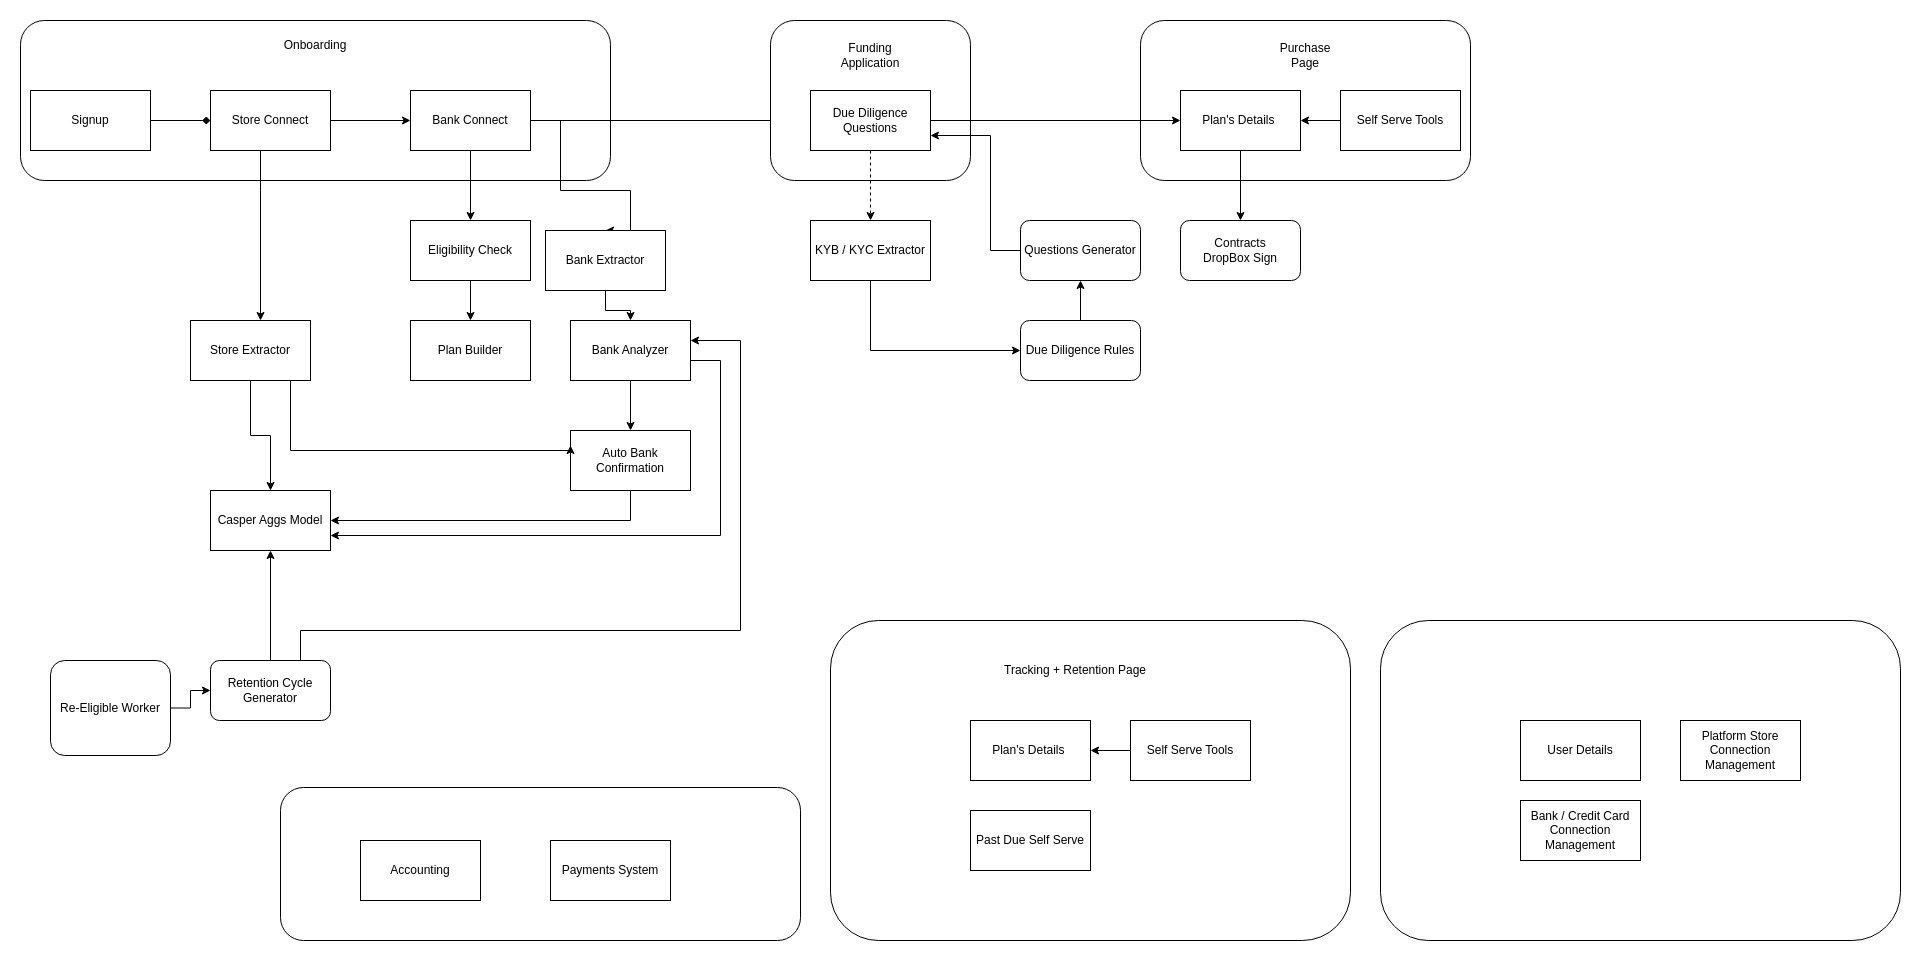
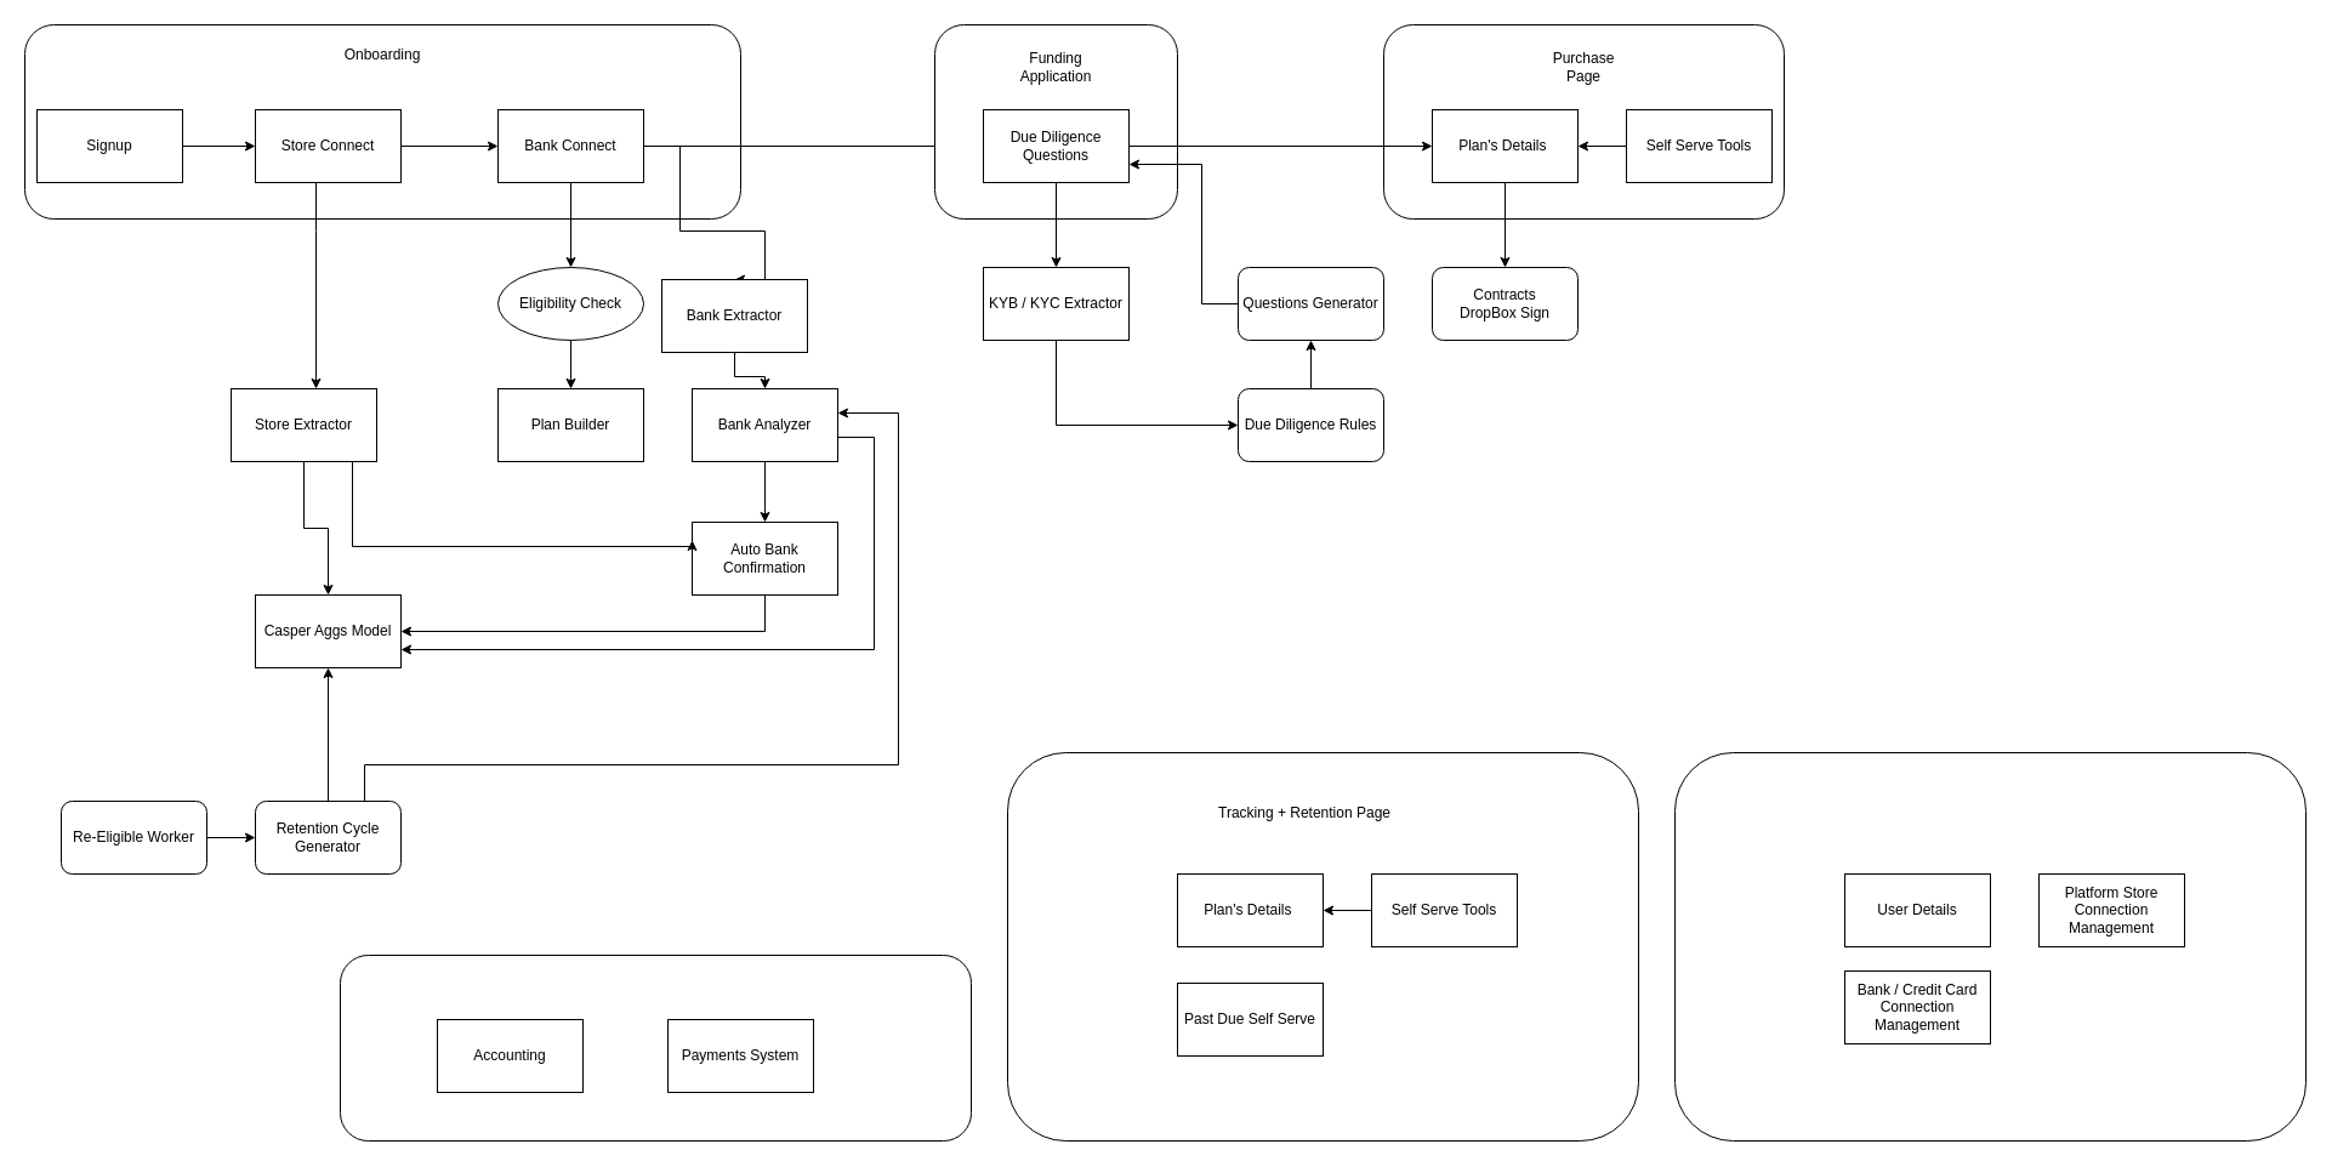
  <mxCell id="0" />
  <mxCell id="1" parent="0" />
  <mxCell id="2" value="" style="group" vertex="1" connectable="0" parent="1"><mxGeometry x="20" y="20" width="590" height="160" as="geometry" /></mxCell>
  <mxCell id="3" value="" style="rounded=1;whiteSpace=wrap;html=1;shadow=0;" vertex="1" parent="2"><mxGeometry width="590" height="160" as="geometry" /></mxCell>
  <mxCell id="4" value="Onboarding" style="text;html=1;align=center;verticalAlign=middle;whiteSpace=wrap;rounded=0;" vertex="1" parent="2"><mxGeometry x="265" y="10" width="60" height="30" as="geometry" /></mxCell>
  <mxCell id="5" value="" style="edgeStyle=orthogonalEdgeStyle;rounded=0;orthogonalLoop=1;jettySize=auto;html=1;" parent="1" source="6" target="11" edge="1"><mxGeometry relative="1" as="geometry" /></mxCell>
  <mxCell id="6" value="Store Connect" style="rounded=0;whiteSpace=wrap;html=1;" parent="1" vertex="1"><mxGeometry x="210" y="90" width="120" height="60" as="geometry" /></mxCell>
  <mxCell id="7" value="" style="edgeStyle=orthogonalEdgeStyle;rounded=0;orthogonalLoop=1;jettySize=auto;html=1;" parent="1" source="6" target="20" edge="1"><mxGeometry relative="1" as="geometry"><Array as="points"><mxPoint x="260" y="190" /><mxPoint x="260" y="190" /></Array></mxGeometry></mxCell>
  <mxCell id="8" value="" style="edgeStyle=orthogonalEdgeStyle;rounded=0;orthogonalLoop=1;jettySize=auto;html=1;" parent="1" source="11" target="41" edge="1"><mxGeometry relative="1" as="geometry" /></mxCell>
  <mxCell id="9" style="edgeStyle=orthogonalEdgeStyle;rounded=0;orthogonalLoop=1;jettySize=auto;html=1;" edge="1" parent="1" source="11" target="25"><mxGeometry relative="1" as="geometry" /></mxCell>
  <mxCell id="10" style="edgeStyle=orthogonalEdgeStyle;rounded=0;orthogonalLoop=1;jettySize=auto;html=1;entryX=0.5;entryY=0;entryDx=0;entryDy=0;" edge="1" parent="1" source="11" target="27"><mxGeometry relative="1" as="geometry"><Array as="points"><mxPoint x="560" y="120" /><mxPoint x="560" y="190" /><mxPoint x="630" y="190" /></Array></mxGeometry></mxCell>
  <mxCell id="11" value="Bank Connect" style="rounded=0;whiteSpace=wrap;html=1;" parent="1" vertex="1"><mxGeometry x="410" y="90" width="120" height="60" as="geometry" /></mxCell>
- <mxCell id="12" style="edgeStyle=orthogonalEdgeStyle;rounded=0;orthogonalLoop=1;jettySize=auto;html=1;endArrow=diamond;" parent="1" source="13" target="6" edge="1"><mxGeometry relative="1" as="geometry" /></mxCell>
+ <mxCell id="12" style="edgeStyle=orthogonalEdgeStyle;rounded=0;orthogonalLoop=1;jettySize=auto;html=1;" parent="1" source="13" target="6" edge="1"><mxGeometry relative="1" as="geometry" /></mxCell>
  <mxCell id="13" value="Signup" style="rounded=0;whiteSpace=wrap;html=1;" parent="1" vertex="1"><mxGeometry x="30" y="90" width="120" height="60" as="geometry" /></mxCell>
  <mxCell id="14" value="Plan Builder" style="rounded=0;whiteSpace=wrap;html=1;" parent="1" vertex="1"><mxGeometry x="410" y="320" width="120" height="60" as="geometry" /></mxCell>
  <mxCell id="15" value="" style="edgeStyle=orthogonalEdgeStyle;rounded=0;orthogonalLoop=1;jettySize=auto;html=1;" parent="1" source="17" target="22" edge="1"><mxGeometry relative="1" as="geometry" /></mxCell>
  <mxCell id="16" style="edgeStyle=orthogonalEdgeStyle;rounded=0;orthogonalLoop=1;jettySize=auto;html=1;entryX=1;entryY=0.75;entryDx=0;entryDy=0;" edge="1" parent="1" source="17" target="18"><mxGeometry relative="1" as="geometry"><Array as="points"><mxPoint x="720" y="360" /><mxPoint x="720" y="535" /></Array></mxGeometry></mxCell>
  <mxCell id="17" value="Bank Analyzer" style="whiteSpace=wrap;html=1;rounded=0;" parent="1" vertex="1"><mxGeometry x="570" y="320" width="120" height="60" as="geometry" /></mxCell>
  <mxCell id="18" value="Casper Aggs Model" style="whiteSpace=wrap;html=1;rounded=0;" parent="1" vertex="1"><mxGeometry x="210" y="490" width="120" height="60" as="geometry" /></mxCell>
  <mxCell id="19" style="edgeStyle=orthogonalEdgeStyle;rounded=0;orthogonalLoop=1;jettySize=auto;html=1;" edge="1" parent="1" source="20" target="18"><mxGeometry relative="1" as="geometry" /></mxCell>
  <mxCell id="20" value="Store Extractor" style="whiteSpace=wrap;html=1;rounded=0;" parent="1" vertex="1"><mxGeometry x="190" y="320" width="120" height="60" as="geometry" /></mxCell>
  <mxCell id="21" style="edgeStyle=orthogonalEdgeStyle;rounded=0;orthogonalLoop=1;jettySize=auto;html=1;entryX=1;entryY=0.5;entryDx=0;entryDy=0;" edge="1" parent="1" source="22" target="18"><mxGeometry relative="1" as="geometry"><Array as="points"><mxPoint x="630" y="520" /></Array></mxGeometry></mxCell>
  <mxCell id="22" value="Auto Bank Confirmation" style="whiteSpace=wrap;html=1;rounded=0;" parent="1" vertex="1"><mxGeometry x="570" y="430" width="120" height="60" as="geometry" /></mxCell>
  <mxCell id="23" style="edgeStyle=orthogonalEdgeStyle;rounded=0;orthogonalLoop=1;jettySize=auto;html=1;entryX=0;entryY=0.25;entryDx=0;entryDy=0;" parent="1" source="20" target="22" edge="1"><mxGeometry relative="1" as="geometry"><Array as="points"><mxPoint x="290" y="450" /><mxPoint x="570" y="450" /></Array><mxPoint x="480" y="450" as="targetPoint" /></mxGeometry></mxCell>
  <mxCell id="24" style="edgeStyle=orthogonalEdgeStyle;rounded=0;orthogonalLoop=1;jettySize=auto;html=1;entryX=0.5;entryY=0;entryDx=0;entryDy=0;" edge="1" parent="1" source="25" target="14"><mxGeometry relative="1" as="geometry" /></mxCell>
- <mxCell id="25" value="Eligibility Check" style="rounded=0;whiteSpace=wrap;html=1;" vertex="1" parent="1"><mxGeometry x="410" y="220" width="120" height="60" as="geometry" /></mxCell>
+ <mxCell id="25" value="Eligibility Check" style="ellipse;whiteSpace=wrap;html=1;" vertex="1" parent="1"><mxGeometry x="410" y="220" width="120" height="60" as="geometry" /></mxCell>
  <mxCell id="26" style="edgeStyle=orthogonalEdgeStyle;rounded=0;orthogonalLoop=1;jettySize=auto;html=1;" edge="1" parent="1" source="27" target="17"><mxGeometry relative="1" as="geometry" /></mxCell>
  <mxCell id="27" value="Bank Extractor" style="whiteSpace=wrap;html=1;rounded=0;" vertex="1" parent="1"><mxGeometry x="545" y="230" width="120" height="60" as="geometry" /></mxCell>
  <mxCell id="28" style="edgeStyle=orthogonalEdgeStyle;rounded=0;orthogonalLoop=1;jettySize=auto;html=1;entryX=0;entryY=0.5;entryDx=0;entryDy=0;exitX=0.5;exitY=1;exitDx=0;exitDy=0;" edge="1" parent="1" source="29" target="43"><mxGeometry relative="1" as="geometry" /></mxCell>
  <mxCell id="29" value="KYB / KYC Extractor" style="whiteSpace=wrap;html=1;rounded=0;" vertex="1" parent="1"><mxGeometry x="810" y="220" width="120" height="60" as="geometry" /></mxCell>
  <mxCell id="30" value="" style="group" vertex="1" connectable="0" parent="1"><mxGeometry x="1140" y="20" width="330" height="160" as="geometry" /></mxCell>
  <mxCell id="31" value="" style="rounded=1;whiteSpace=wrap;html=1;" vertex="1" parent="30"><mxGeometry width="330" height="160" as="geometry" /></mxCell>
  <mxCell id="32" value="Purchase Page" style="text;html=1;align=center;verticalAlign=middle;whiteSpace=wrap;rounded=0;" vertex="1" parent="30"><mxGeometry x="135" y="20" width="60" height="30" as="geometry" /></mxCell>
  <mxCell id="33" value="Plan's Details&amp;nbsp;" style="rounded=0;whiteSpace=wrap;html=1;" vertex="1" parent="30"><mxGeometry x="40" y="70" width="120" height="60" as="geometry" /></mxCell>
  <mxCell id="34" style="edgeStyle=orthogonalEdgeStyle;rounded=0;orthogonalLoop=1;jettySize=auto;html=1;exitX=0;exitY=0.5;exitDx=0;exitDy=0;" edge="1" parent="30" source="35" target="33"><mxGeometry relative="1" as="geometry" /></mxCell>
  <mxCell id="35" value="Self Serve Tools" style="rounded=0;whiteSpace=wrap;html=1;" vertex="1" parent="30"><mxGeometry x="200" y="70" width="120" height="60" as="geometry" /></mxCell>
  <mxCell id="36" value="" style="group;shadow=0;" vertex="1" connectable="0" parent="1"><mxGeometry x="770" y="20" width="200" height="160" as="geometry" /></mxCell>
  <mxCell id="37" value="" style="rounded=1;whiteSpace=wrap;html=1;" vertex="1" parent="36"><mxGeometry width="200" height="160" as="geometry" /></mxCell>
  <mxCell id="38" value="Funding Application" style="text;html=1;align=center;verticalAlign=middle;whiteSpace=wrap;rounded=0;" vertex="1" parent="36"><mxGeometry x="70" y="20" width="60" height="30" as="geometry" /></mxCell>
  <mxCell id="39" value="" style="edgeStyle=orthogonalEdgeStyle;rounded=0;orthogonalLoop=1;jettySize=auto;html=1;" edge="1" parent="1" source="41" target="33"><mxGeometry relative="1" as="geometry" /></mxCell>
- <mxCell id="40" style="edgeStyle=orthogonalEdgeStyle;rounded=0;orthogonalLoop=1;jettySize=auto;html=1;entryX=0.5;entryY=0;entryDx=0;entryDy=0;dashed=1;" edge="1" parent="1" source="41" target="29"><mxGeometry relative="1" as="geometry" /></mxCell>
+ <mxCell id="40" style="edgeStyle=orthogonalEdgeStyle;rounded=0;orthogonalLoop=1;jettySize=auto;html=1;entryX=0.5;entryY=0;entryDx=0;entryDy=0;" edge="1" parent="1" source="41" target="29"><mxGeometry relative="1" as="geometry" /></mxCell>
  <mxCell id="41" value="Due Diligence Questions" style="rounded=0;whiteSpace=wrap;html=1;" parent="1" vertex="1"><mxGeometry x="810" y="90" width="120" height="60" as="geometry" /></mxCell>
  <mxCell id="42" style="edgeStyle=orthogonalEdgeStyle;rounded=0;orthogonalLoop=1;jettySize=auto;html=1;" edge="1" parent="1" source="43" target="46"><mxGeometry relative="1" as="geometry" /></mxCell>
  <mxCell id="43" value="Due Diligence Rules" style="rounded=1;whiteSpace=wrap;html=1;" vertex="1" parent="1"><mxGeometry x="1020" y="320" width="120" height="60" as="geometry" /></mxCell>
  <mxCell id="44" value="Contracts&lt;div&gt;DropBox Sign&lt;/div&gt;" style="rounded=1;whiteSpace=wrap;html=1;" vertex="1" parent="1"><mxGeometry x="1180" y="220" width="120" height="60" as="geometry" /></mxCell>
  <mxCell id="45" style="edgeStyle=orthogonalEdgeStyle;rounded=0;orthogonalLoop=1;jettySize=auto;html=1;entryX=1;entryY=0.75;entryDx=0;entryDy=0;" edge="1" parent="1" source="46" target="41"><mxGeometry relative="1" as="geometry"><Array as="points"><mxPoint x="990" y="250" /><mxPoint x="990" y="135" /></Array></mxGeometry></mxCell>
  <mxCell id="46" value="Questions Generator" style="rounded=1;whiteSpace=wrap;html=1;" vertex="1" parent="1"><mxGeometry x="1020" y="220" width="120" height="60" as="geometry" /></mxCell>
  <mxCell id="47" style="edgeStyle=orthogonalEdgeStyle;rounded=0;orthogonalLoop=1;jettySize=auto;html=1;exitX=0.5;exitY=1;exitDx=0;exitDy=0;" edge="1" parent="1" source="33" target="44"><mxGeometry relative="1" as="geometry" /></mxCell>
  <mxCell id="48" value="" style="group" vertex="1" connectable="0" parent="1"><mxGeometry x="910" y="620" width="440" height="320" as="geometry" /></mxCell>
  <mxCell id="49" value="" style="rounded=1;whiteSpace=wrap;html=1;" vertex="1" parent="48"><mxGeometry x="-80" width="520" height="320" as="geometry" /></mxCell>
  <mxCell id="50" value="Tracking + Retention Page" style="text;html=1;align=center;verticalAlign=middle;whiteSpace=wrap;rounded=0;" vertex="1" parent="48"><mxGeometry x="78.12" y="20" width="173.75" height="60" as="geometry" /></mxCell>
  <mxCell id="51" style="edgeStyle=orthogonalEdgeStyle;rounded=0;orthogonalLoop=1;jettySize=auto;html=1;exitX=0;exitY=0.5;exitDx=0;exitDy=0;" edge="1" parent="48"><mxGeometry relative="1" as="geometry"><mxPoint x="160" y="200" as="targetPoint" /></mxGeometry></mxCell>
  <mxCell id="52" value="Plan's Details&amp;nbsp;" style="rounded=0;whiteSpace=wrap;html=1;" vertex="1" parent="48"><mxGeometry x="60" y="100" width="120" height="60" as="geometry" /></mxCell>
  <mxCell id="53" style="edgeStyle=orthogonalEdgeStyle;rounded=0;orthogonalLoop=1;jettySize=auto;html=1;entryX=1;entryY=0.5;entryDx=0;entryDy=0;" edge="1" parent="48" source="54" target="52"><mxGeometry relative="1" as="geometry" /></mxCell>
  <mxCell id="54" value="Self Serve Tools" style="rounded=0;whiteSpace=wrap;html=1;" vertex="1" parent="48"><mxGeometry x="220" y="100" width="120" height="60" as="geometry" /></mxCell>
  <mxCell id="55" value="Past Due Self Serve" style="rounded=0;whiteSpace=wrap;html=1;" vertex="1" parent="48"><mxGeometry x="60" y="190" width="120" height="60" as="geometry" /></mxCell>
  <mxCell id="56" style="edgeStyle=orthogonalEdgeStyle;rounded=0;orthogonalLoop=1;jettySize=auto;html=1;entryX=0;entryY=0.5;entryDx=0;entryDy=0;" edge="1" parent="1" source="57" target="60"><mxGeometry relative="1" as="geometry" /></mxCell>
- <mxCell id="57" value="Re-Eligible Worker" style="rounded=1;whiteSpace=wrap;html=1;" vertex="1" parent="1"><mxGeometry x="50" y="660" width="120" height="95" as="geometry" /></mxCell>
+ <mxCell id="57" value="Re-Eligible Worker" style="rounded=1;whiteSpace=wrap;html=1;" vertex="1" parent="1"><mxGeometry x="50" y="660" width="120" height="60" as="geometry" /></mxCell>
  <mxCell id="58" style="edgeStyle=orthogonalEdgeStyle;rounded=0;orthogonalLoop=1;jettySize=auto;html=1;entryX=0.5;entryY=1;entryDx=0;entryDy=0;" edge="1" parent="1" source="60" target="18"><mxGeometry relative="1" as="geometry" /></mxCell>
  <mxCell id="59" style="edgeStyle=orthogonalEdgeStyle;rounded=0;orthogonalLoop=1;jettySize=auto;html=1;" edge="1" parent="1" source="60" target="17"><mxGeometry relative="1" as="geometry"><Array as="points"><mxPoint x="300" y="630" /><mxPoint x="740" y="630" /><mxPoint x="740" y="340" /></Array></mxGeometry></mxCell>
  <mxCell id="60" value="Retention Cycle Generator" style="rounded=1;whiteSpace=wrap;html=1;" vertex="1" parent="1"><mxGeometry x="210" y="660" width="120" height="60" as="geometry" /></mxCell>
  <mxCell id="61" value="" style="group" vertex="1" connectable="0" parent="1"><mxGeometry x="1460" y="620" width="440" height="320" as="geometry" /></mxCell>
  <mxCell id="62" value="" style="rounded=1;whiteSpace=wrap;html=1;" vertex="1" parent="61"><mxGeometry x="-80" width="520" height="320" as="geometry" /></mxCell>
  <mxCell id="63" style="edgeStyle=orthogonalEdgeStyle;rounded=0;orthogonalLoop=1;jettySize=auto;html=1;exitX=0;exitY=0.5;exitDx=0;exitDy=0;" edge="1" parent="61"><mxGeometry relative="1" as="geometry"><mxPoint x="160" y="200" as="targetPoint" /></mxGeometry></mxCell>
  <mxCell id="64" value="User Details" style="rounded=0;whiteSpace=wrap;html=1;" vertex="1" parent="61"><mxGeometry x="60" y="100" width="120" height="60" as="geometry" /></mxCell>
  <mxCell id="65" value="Platform Store Connection Management" style="rounded=0;whiteSpace=wrap;html=1;" vertex="1" parent="61"><mxGeometry x="220" y="100" width="120" height="60" as="geometry" /></mxCell>
  <mxCell id="66" value="Bank / Credit Card Connection Management" style="rounded=0;whiteSpace=wrap;html=1;" vertex="1" parent="61"><mxGeometry x="60" y="180" width="120" height="60" as="geometry" /></mxCell>
  <mxCell id="67" value="" style="rounded=1;whiteSpace=wrap;html=1;" vertex="1" parent="1"><mxGeometry x="280" y="787" width="520" height="153" as="geometry" /></mxCell>
  <mxCell id="68" value="Accounting" style="rounded=0;whiteSpace=wrap;html=1;" vertex="1" parent="1"><mxGeometry x="360" y="840" width="120" height="60" as="geometry" /></mxCell>
  <mxCell id="69" value="Payments System" style="rounded=0;whiteSpace=wrap;html=1;" vertex="1" parent="1"><mxGeometry x="550" y="840" width="120" height="60" as="geometry" /></mxCell>
